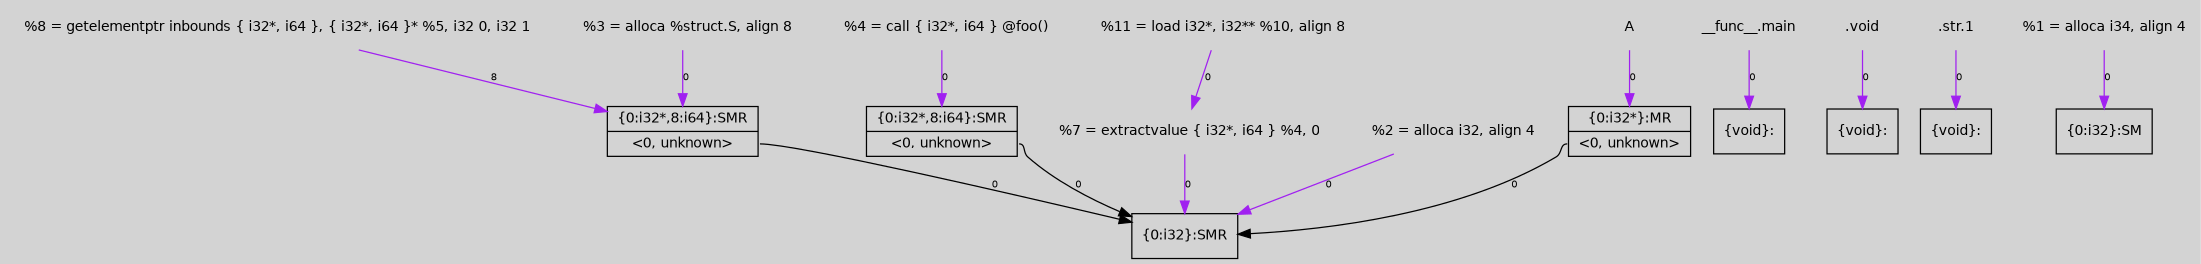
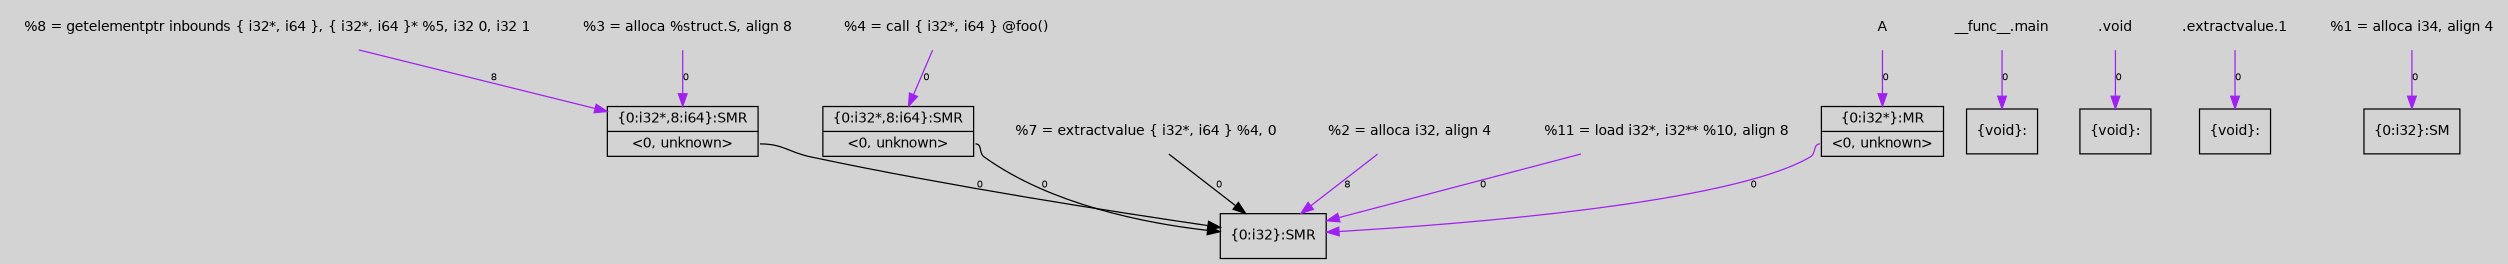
  digraph {
    bgcolor=lightgray
    fontname="DejaVu Sans"
    node [fontname="DejaVu Sans" fontsize=11 shape=plaintext]
    edge [arrowtail=tee fontname="DejaVu Sans" fontsize=8 color=purple]
    n1 [label="{\{0:i32*\}:MR|{<s0>\<0, unknown\>}}" shape=record]
    n2 [label="{\{0:i32\}:SMR}" shape=record]
    n3 [label="{\{void\}:}" shape=record]
    n4 [label="{\{void\}:}" shape=record]
    n5 [label="{\{void\}:}" shape=record]
    n6 [label="{\{0:i32\}:SM}" shape=record]
    n7 [label="{\{0:i32*,8:i64\}:SMR|{<s0>\<0, unknown\>}}" shape=record]
    n8 [label="{\{0:i32*,8:i64\}:SMR|{<s0>\<0, unknown\>}}" shape=record]
    n9 [label="  %4 = call \{ i32*, i64 \} @foo()"]
    n10 [label="  %8 = getelementptr inbounds \{ i32*, i64 \}, \{ i32*, i64 \}* %5, i32 0, i32 1"]
-   n11 [label=".str.1"]
+   n11 [label=".extractvalue.1"]
    n12 [label=A]
    n13 [label="  %7 = extractvalue \{ i32*, i64 \} %4, 0"]
    n14 [label="%1 = alloca i34, align 4"]
    n15 [label="  %2 = alloca i32, align 4"]
    n16 [label="  %3 = alloca %struct.S, align 8"]
    n17 [label="  %11 = load i32*, i32** %10, align 8"]
    n18 [label=".void"]
    n19 [label="__func__.main"]
-   n1 -> n2 [label=0 tailport=s0 color=""]
+   n1 -> n2 [label=0 tailport=s0]
    n7 -> n2 [label=0 tailport=s0 color=""]
    n8 -> n2 [label=0 tailport=s0 color=""]
    n9 -> n8 [label=0]
    n10 -> n7 [label=8]
    n11 -> n5 [label=0]
    n12 -> n1 [label=0]
-   n13 -> n2 [label=0]
+   n13 -> n2 [color=black label=0]
    n14 -> n6 [label=0]
-   n15 -> n2 [label=0]
+   n15 -> n2 [label=8]
    n16 -> n7 [label=0]
-   n17 -> n13 [label=0]
+   n17 -> n2 [label=0]
    n18 -> n4 [label=0]
    n19 -> n3 [label=0]
  }
